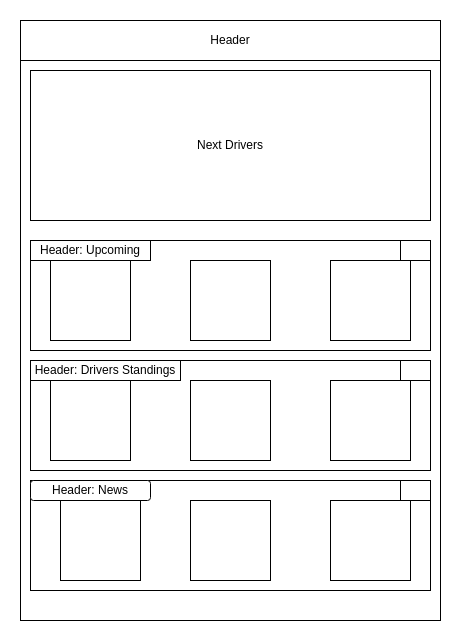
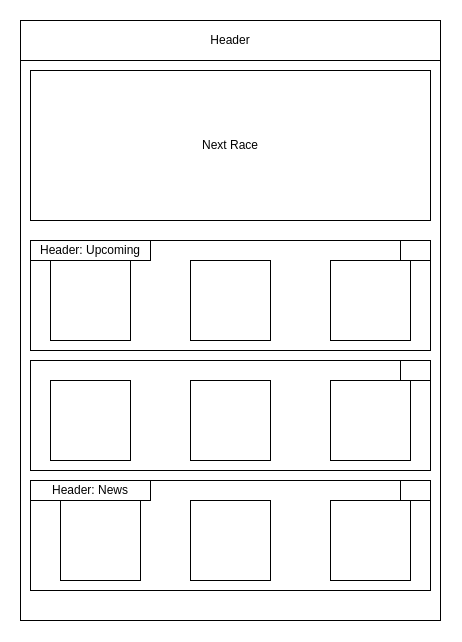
  <mxCell id="0" />
  <mxCell id="1" parent="0" />
  <mxCell id="2" value="" style="rounded=0;whiteSpace=wrap;html=1;" vertex="1" parent="1"><mxGeometry x="20" y="20" width="420" height="600" as="geometry" /></mxCell>
  <mxCell id="3" value="Header" style="rounded=0;whiteSpace=wrap;html=1;" vertex="1" parent="1"><mxGeometry x="20" y="20" width="420" height="40" as="geometry" /></mxCell>
- <mxCell id="4" value="Next Drivers" style="rounded=0;whiteSpace=wrap;html=1;" vertex="1" parent="1"><mxGeometry x="30" y="70" width="400" height="150" as="geometry" /></mxCell>
+ <mxCell id="4" value="Next Race" style="rounded=0;whiteSpace=wrap;html=1;" vertex="1" parent="1"><mxGeometry x="30" y="70" width="400" height="150" as="geometry" /></mxCell>
  <mxCell id="5" value="" style="rounded=0;whiteSpace=wrap;html=1;align=left;" vertex="1" parent="1"><mxGeometry x="30" y="240" width="400" height="110" as="geometry" /></mxCell>
  <mxCell id="6" value="" style="rounded=0;whiteSpace=wrap;html=1;" vertex="1" parent="1"><mxGeometry x="30" y="360" width="400" height="110" as="geometry" /></mxCell>
  <mxCell id="7" value="" style="rounded=0;whiteSpace=wrap;html=1;" vertex="1" parent="1"><mxGeometry x="30" y="480" width="400" height="110" as="geometry" /></mxCell>
  <mxCell id="8" value="" style="whiteSpace=wrap;html=1;aspect=fixed;" vertex="1" parent="1"><mxGeometry x="50" y="260" width="80" height="80" as="geometry" /></mxCell>
  <mxCell id="9" value="" style="whiteSpace=wrap;html=1;aspect=fixed;" vertex="1" parent="1"><mxGeometry x="190" y="260" width="80" height="80" as="geometry" /></mxCell>
  <mxCell id="10" value="" style="whiteSpace=wrap;html=1;aspect=fixed;" vertex="1" parent="1"><mxGeometry x="330" y="260" width="80" height="80" as="geometry" /></mxCell>
  <mxCell id="11" value="" style="whiteSpace=wrap;html=1;aspect=fixed;" vertex="1" parent="1"><mxGeometry x="50" y="380" width="80" height="80" as="geometry" /></mxCell>
  <mxCell id="12" value="" style="whiteSpace=wrap;html=1;aspect=fixed;" vertex="1" parent="1"><mxGeometry x="190" y="380" width="80" height="80" as="geometry" /></mxCell>
  <mxCell id="13" value="" style="whiteSpace=wrap;html=1;aspect=fixed;" vertex="1" parent="1"><mxGeometry x="330" y="380" width="80" height="80" as="geometry" /></mxCell>
  <mxCell id="14" value="" style="whiteSpace=wrap;html=1;aspect=fixed;" vertex="1" parent="1"><mxGeometry x="60" y="500" width="80" height="80" as="geometry" /></mxCell>
  <mxCell id="15" value="" style="whiteSpace=wrap;html=1;aspect=fixed;" vertex="1" parent="1"><mxGeometry x="190" y="500" width="80" height="80" as="geometry" /></mxCell>
  <mxCell id="16" value="" style="whiteSpace=wrap;html=1;aspect=fixed;" vertex="1" parent="1"><mxGeometry x="330" y="500" width="80" height="80" as="geometry" /></mxCell>
- <mxCell id="17" value="Header: News" style="whiteSpace=wrap;html=1;rounded=1;" vertex="1" parent="1"><mxGeometry x="30" y="480" width="120" height="20" as="geometry" /></mxCell>
+ <mxCell id="17" value="Header: News" style="rounded=0;whiteSpace=wrap;html=1;" vertex="1" parent="1"><mxGeometry x="30" y="480" width="120" height="20" as="geometry" /></mxCell>
  <mxCell id="18" value="Header: Upcoming" style="rounded=0;whiteSpace=wrap;html=1;" vertex="1" parent="1"><mxGeometry x="30" y="240" width="120" height="20" as="geometry" /></mxCell>
- <mxCell id="19" value="Header: Drivers Standings" style="rounded=0;whiteSpace=wrap;html=1;" vertex="1" parent="1"><mxGeometry x="30" y="360" width="150" height="20" as="geometry" /></mxCell>
  <mxCell id="20" value="" style="rounded=0;whiteSpace=wrap;html=1;" vertex="1" parent="1"><mxGeometry x="400" y="480" width="30" height="20" as="geometry" /></mxCell>
  <mxCell id="21" value="" style="rounded=0;whiteSpace=wrap;html=1;" vertex="1" parent="1"><mxGeometry x="400" y="240" width="30" height="20" as="geometry" /></mxCell>
  <mxCell id="22" value="" style="rounded=0;whiteSpace=wrap;html=1;" vertex="1" parent="1"><mxGeometry x="400" y="360" width="30" height="20" as="geometry" /></mxCell>
